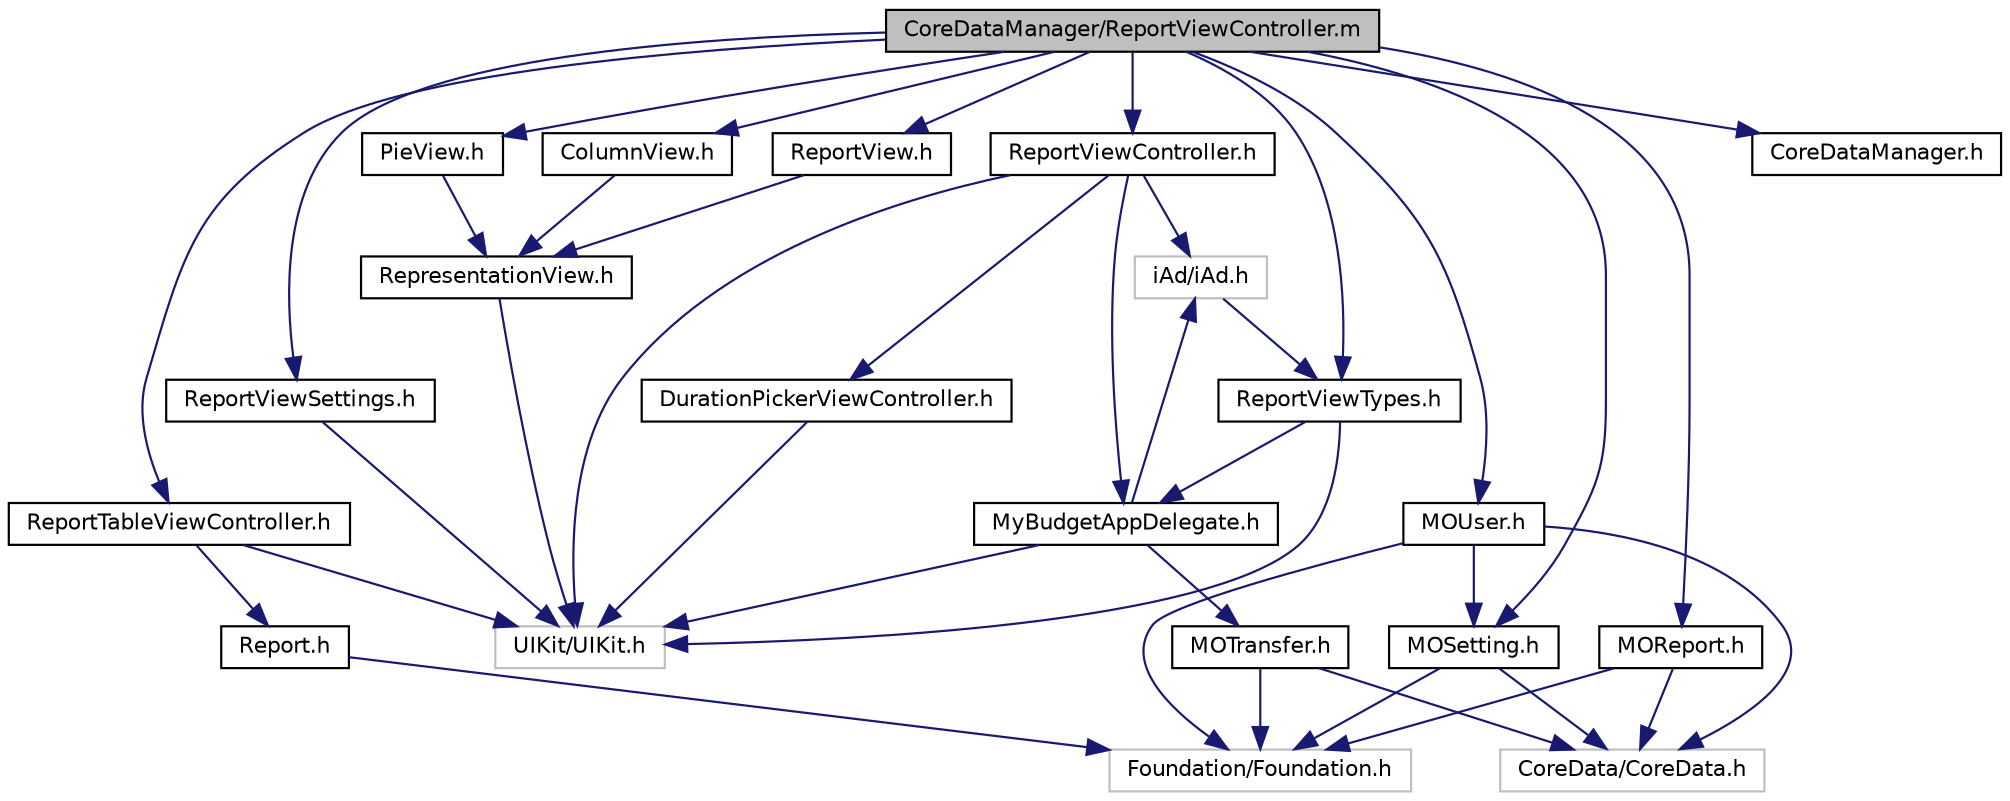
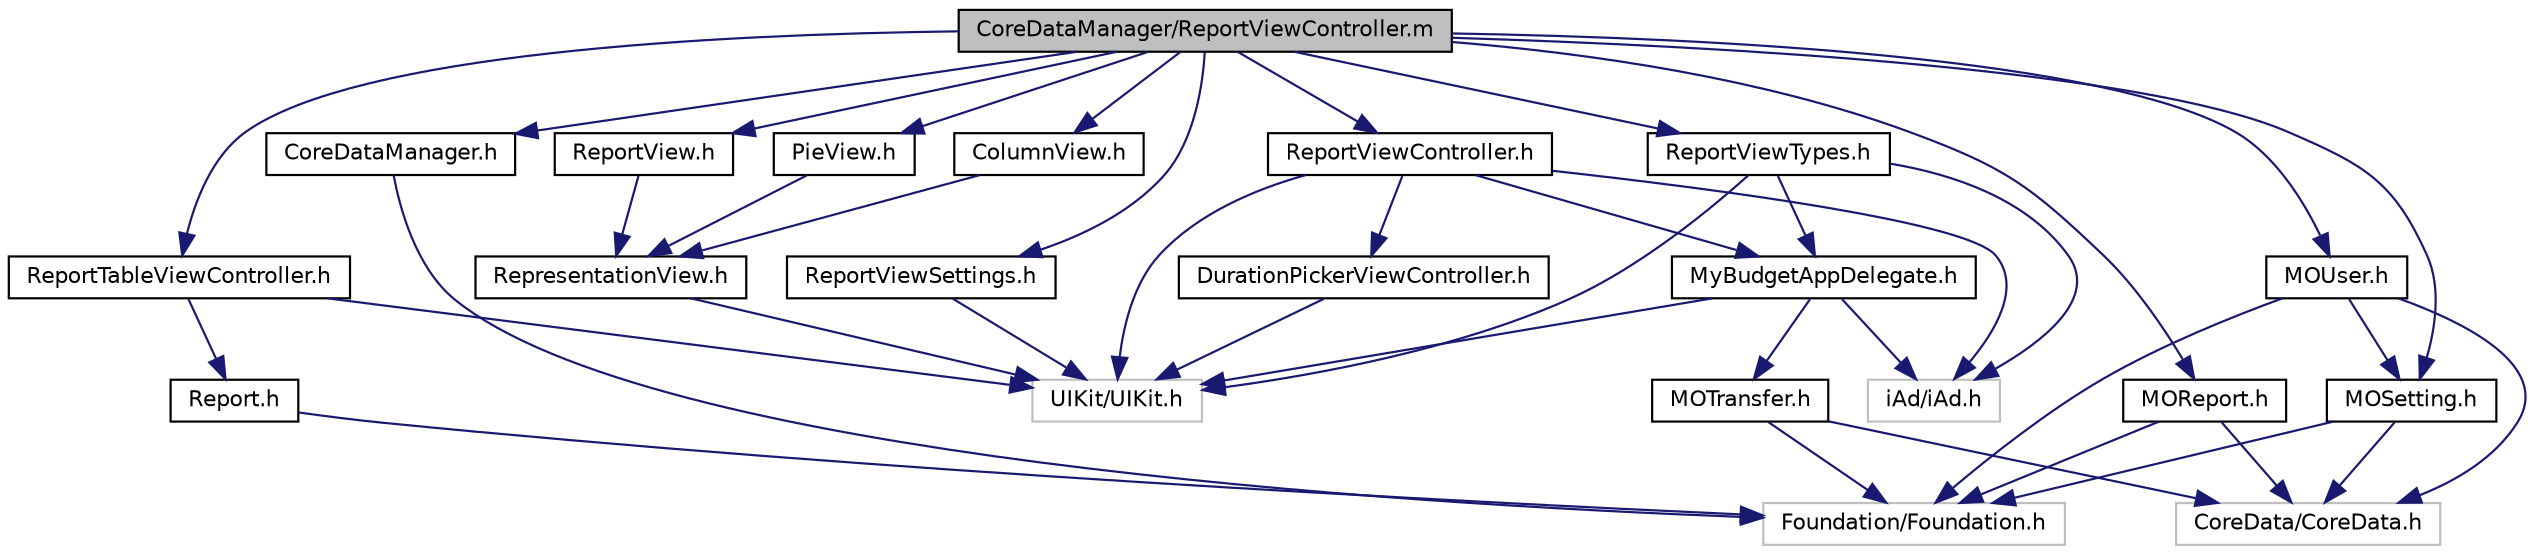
  digraph {
    node [color=black fillcolor=white fontname=Helvetica fontsize=10 shape=record style=filled]
    edge [color=midnightblue fontname=Helvetica fontsize=10 labelfontname=Helvetica labelfontsize=10 style=solid]
    n1 [fillcolor=grey75 fontcolor=black height=0.2 label="CoreDataManager/ReportViewController.m" width=0.4]
    n2 [height=0.2 label="ReportViewController.h" width=0.4]
    n3 [height=0.2 label="ReportView.h" width=0.4]
    n4 [height=0.2 label="PieView.h" width=0.4]
    n5 [height=0.2 label="ColumnView.h" width=0.4]
    n6 [height=0.2 label="ReportViewSettings.h" width=0.4]
    n7 [height=0.2 label="ReportViewTypes.h" width=0.4]
    n8 [height=0.2 label="ReportTableViewController.h" width=0.4]
    n9 [height=0.2 label="MOUser.h" width=0.4]
    n10 [height=0.2 label="MOSetting.h" width=0.4]
    n11 [height=0.2 label="MOReport.h" width=0.4]
    n12 [height=0.2 label="CoreDataManager.h" width=0.4]
    n13 [color=grey75 height=0.2 label="UIKit/UIKit.h" width=0.4]
    n14 [color=grey75 height=0.2 label="iAd/iAd.h" width=0.4]
    n15 [height=0.2 label="MyBudgetAppDelegate.h" width=0.4]
    n16 [height=0.2 label="DurationPickerViewController.h" width=0.4]
    n17 [height=0.2 label="RepresentationView.h" width=0.4]
    n18 [height=0.2 label="Report.h" width=0.4]
    n19 [color=grey75 height=0.2 label="Foundation/Foundation.h" width=0.4]
    n20 [color=grey75 height=0.2 label="CoreData/CoreData.h" width=0.4]
    n21 [height=0.2 label="MOTransfer.h" width=0.4]
    n1 -> n2
    n1 -> n3
    n1 -> n4
    n1 -> n5
    n1 -> n6
    n1 -> n7
    n1 -> n8
    n1 -> n9
    n1 -> n10
    n1 -> n11
    n1 -> n12
    n2 -> n13
    n2 -> n14
    n2 -> n15
    n2 -> n16
    n3 -> n17
    n4 -> n17
    n5 -> n17
    n6 -> n13
    n7 -> n13
-   n14 -> n7
+   n7 -> n14
    n7 -> n15
    n8 -> n13
    n8 -> n18
    n9 -> n10
    n9 -> n19
    n9 -> n20
    n10 -> n19
    n10 -> n20
    n11 -> n19
    n11 -> n20
+   n12 -> n19
    n15 -> n13
    n15 -> n14
    n15 -> n21
    n16 -> n13
    n17 -> n13
    n18 -> n19
    n21 -> n19
    n21 -> n20
  }
